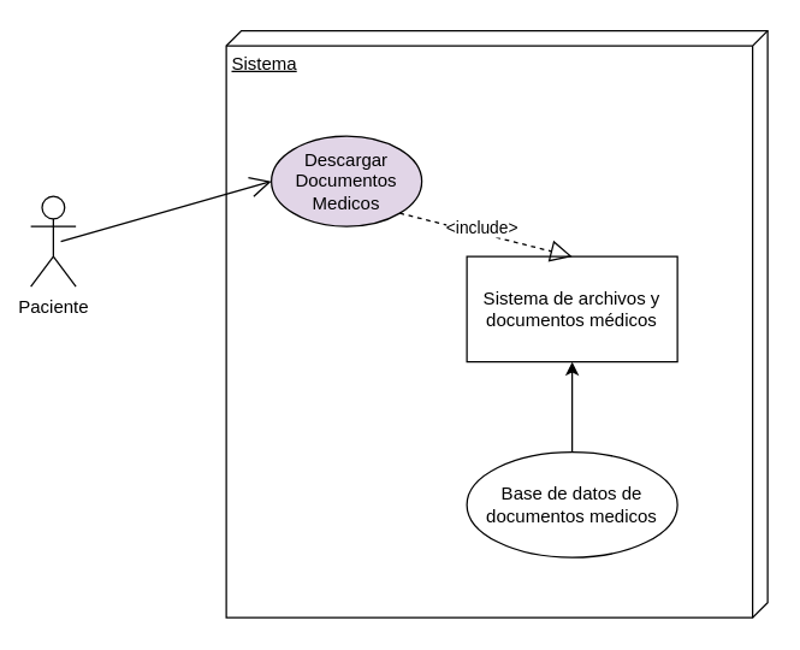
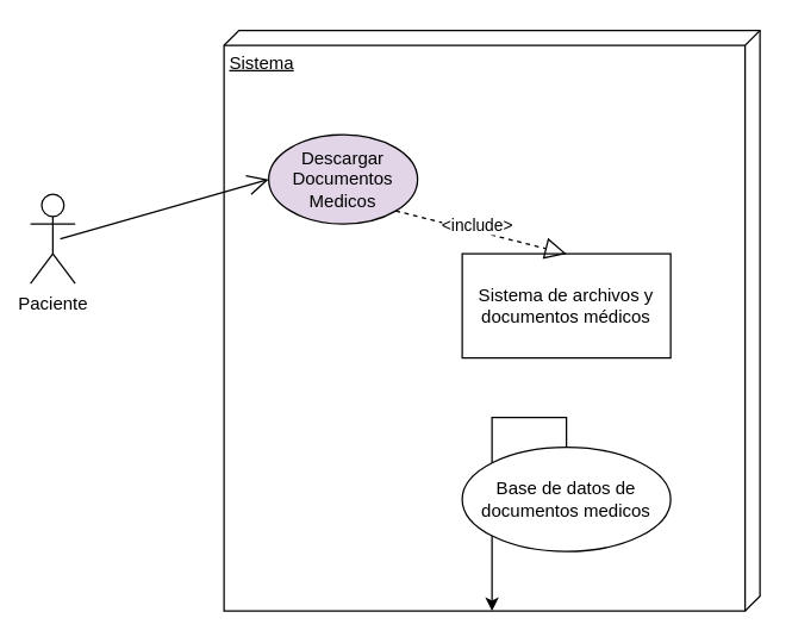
  <mxCell id="0" />
  <mxCell id="1" parent="0" />
  <mxCell id="2" value="Sistema" style="verticalAlign=top;align=left;spacingTop=8;spacingLeft=2;spacingRight=12;shape=cube;size=10;direction=south;fontStyle=4;html=1;whiteSpace=wrap;" parent="1" vertex="1"><mxGeometry x="150" y="20" width="360" height="390" as="geometry" /></mxCell>
  <mxCell id="3" value="Descargar Documentos Medicos" style="ellipse;whiteSpace=wrap;html=1;fillColor=#e1d5e7;" parent="1" vertex="1"><mxGeometry x="180" y="90" width="100" height="60" as="geometry" /></mxCell>
  <mxCell id="4" value="Paciente&lt;br&gt;" style="shape=umlActor;verticalLabelPosition=bottom;verticalAlign=top;html=1;" parent="1" vertex="1"><mxGeometry x="20" y="130" width="30" height="60" as="geometry" /></mxCell>
  <mxCell id="5" value="" style="endArrow=open;endFill=1;endSize=12;html=1;rounded=0;entryX=0;entryY=0.5;entryDx=0;entryDy=0;" parent="1" target="3" edge="1"><mxGeometry width="160" relative="1" as="geometry"><mxPoint x="40" y="160" as="sourcePoint" /><mxPoint x="220" y="260" as="targetPoint" /></mxGeometry></mxCell>
  <mxCell id="6" value="Sistema de archivos y documentos médicos" style="whiteSpace=wrap;html=1;rounded=0;" parent="1" vertex="1"><mxGeometry x="310" y="170" width="140" height="70" as="geometry" /></mxCell>
  <mxCell id="7" value="" style="endArrow=block;dashed=1;endFill=0;endSize=12;html=1;rounded=0;exitX=1;exitY=1;exitDx=0;exitDy=0;entryX=0.5;entryY=0;entryDx=0;entryDy=0;" parent="1" source="3" target="6" edge="1"><mxGeometry width="160" relative="1" as="geometry"><mxPoint x="300" y="170" as="sourcePoint" /><mxPoint x="460" y="170" as="targetPoint" /></mxGeometry></mxCell>
  <mxCell id="8" value="&amp;lt;include&amp;gt;" style="edgeLabel;html=1;align=center;verticalAlign=middle;resizable=0;points=[];" parent="7" vertex="1" connectable="0"><mxGeometry x="-0.301" y="-1" relative="1" as="geometry"><mxPoint x="15" y="-2" as="offset" /></mxGeometry></mxCell>
- <mxCell id="9" style="edgeStyle=orthogonalEdgeStyle;rounded=0;orthogonalLoop=1;jettySize=auto;html=1;entryX=0.5;entryY=1;entryDx=0;entryDy=0;" parent="1" source="10" target="6" edge="1"><mxGeometry relative="1" as="geometry" /></mxCell>
+ <mxCell id="9" style="edgeStyle=orthogonalEdgeStyle;rounded=0;orthogonalLoop=1;jettySize=auto;html=1;" parent="1" source="10" target="2" edge="1"><mxGeometry relative="1" as="geometry" /></mxCell>
  <mxCell id="10" value="Base de datos de documentos medicos" style="ellipse;whiteSpace=wrap;html=1;" parent="1" vertex="1"><mxGeometry x="310" y="300" width="140" height="70" as="geometry" /></mxCell>
